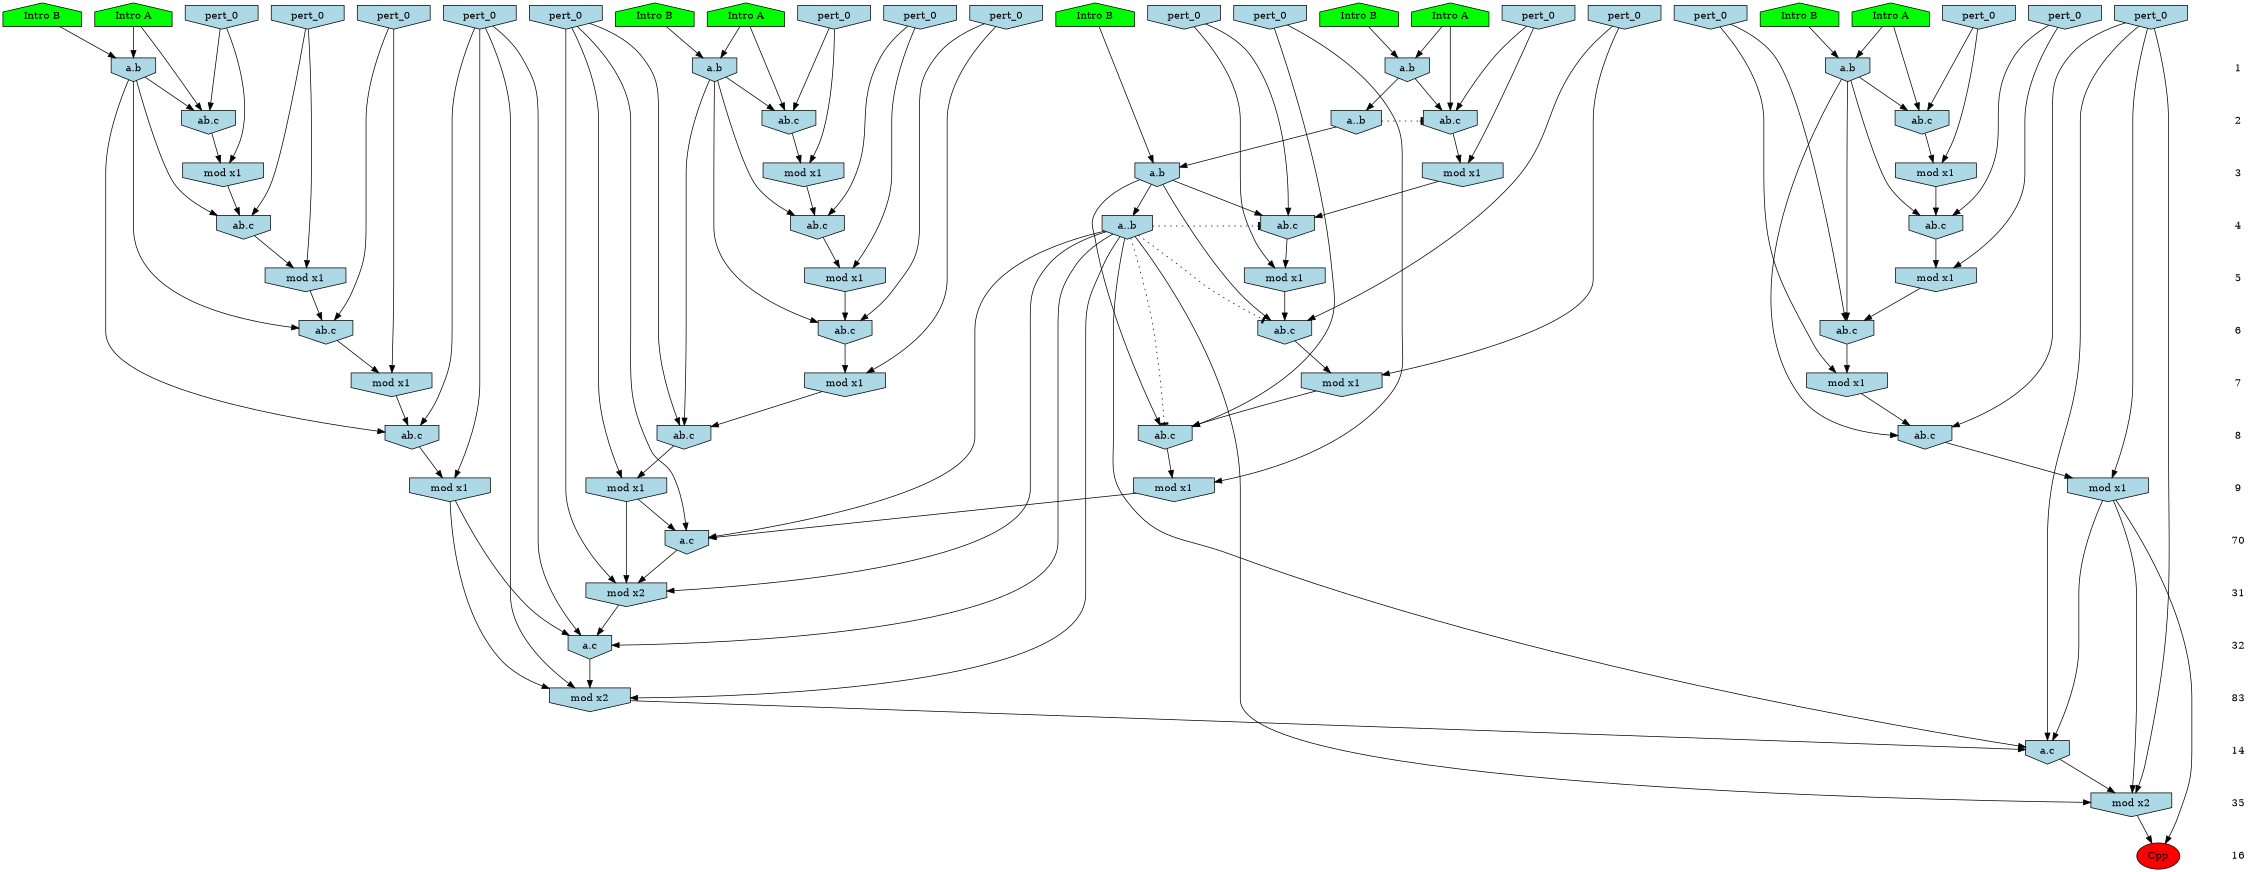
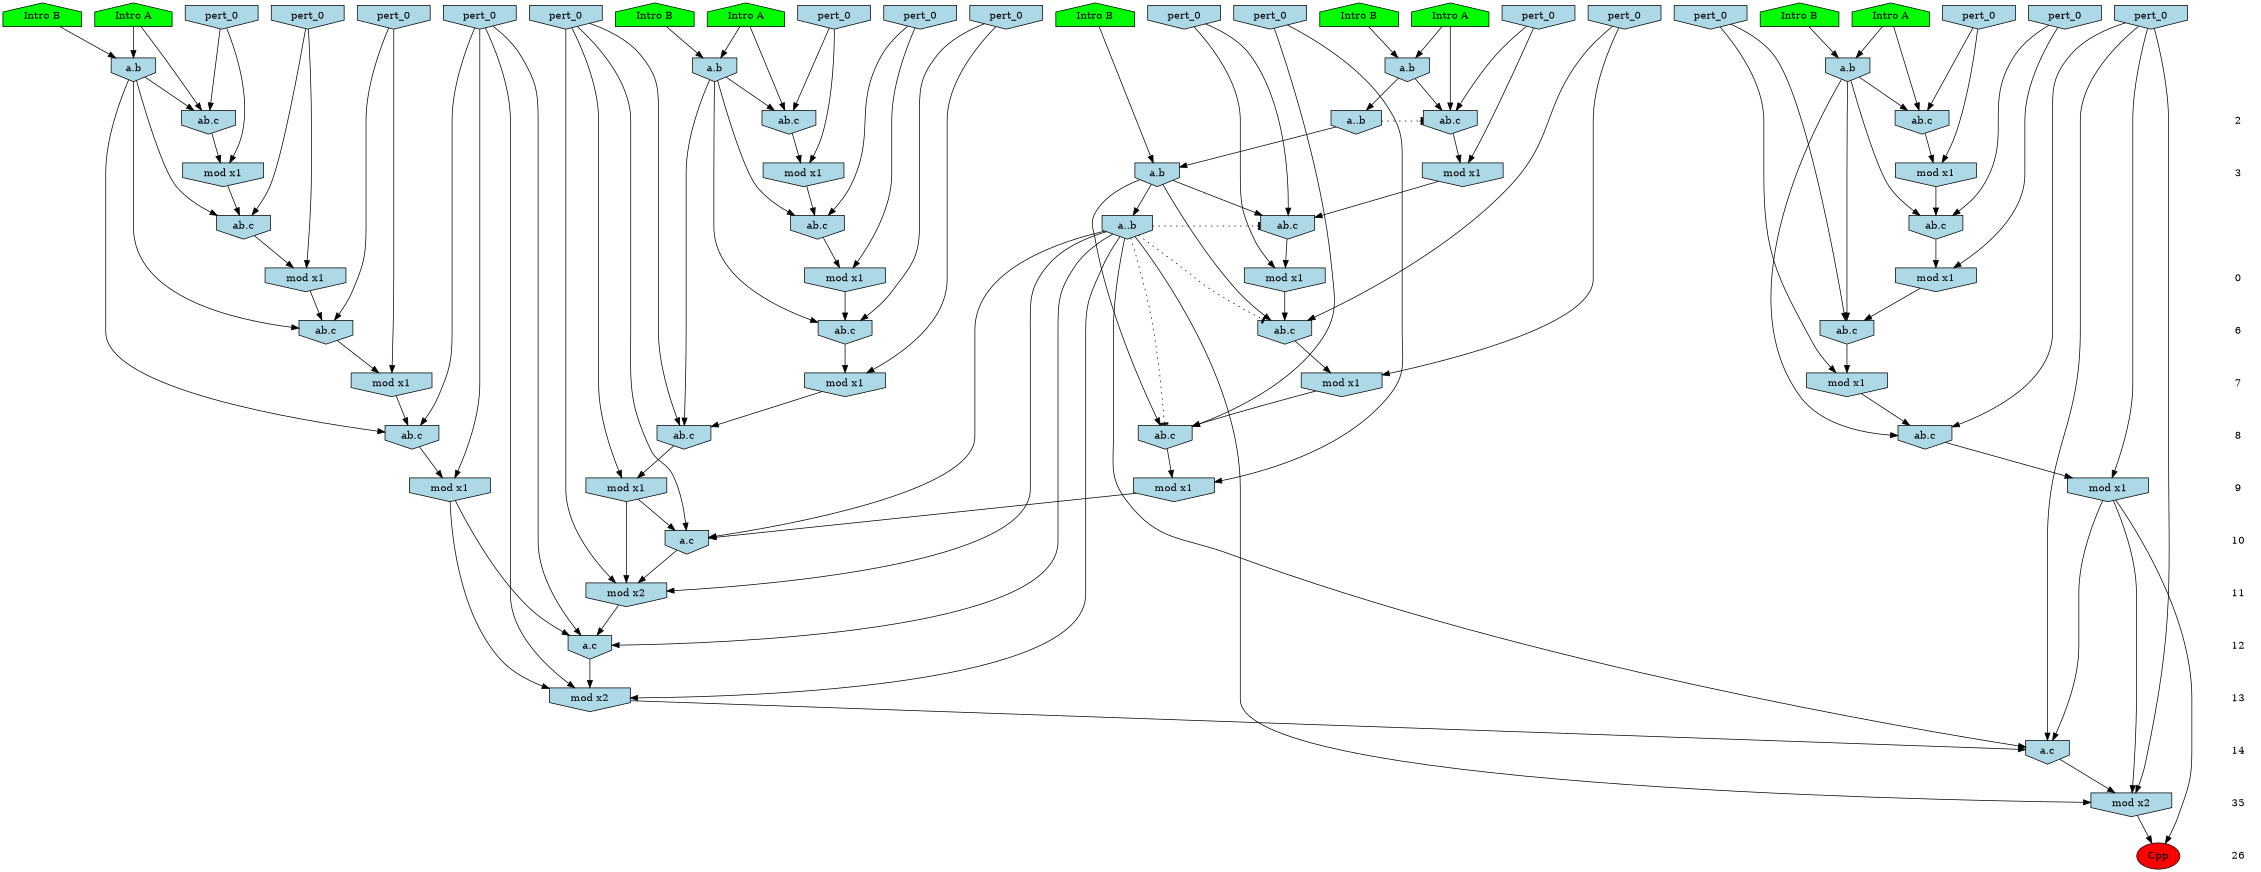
  digraph {
    ranksep=.5
    node [fillcolor=lightblue shape=invhouse style=filled]
    n1 [fillcolor=green label="Intro A" shape=house]
    n2 [fillcolor=green label="Intro A" shape=house]
    n3 [fillcolor=green label="Intro B" shape=house]
    n4 [fillcolor=green label="Intro B" shape=house]
    n5 [fillcolor=green label="Intro A" shape=house]
    n6 [fillcolor=green label="Intro B" shape=house]
    n7 [fillcolor=green label="Intro A" shape=house]
    n8 [fillcolor=green label="Intro B" shape=house]
    n9 [fillcolor=green label="Intro B" shape=house]
    n10 [label=pert_0]
    n11 [label=pert_0]
    n12 [label=pert_0]
    n13 [label=pert_0]
    n14 [label=pert_0]
    n15 [label=pert_0]
    n16 [label=pert_0]
    n17 [label=pert_0]
    n18 [label=pert_0]
    n19 [label=pert_0]
    n20 [label=pert_0]
    n21 [label=pert_0]
    n22 [label=pert_0]
    n23 [label=pert_0]
    n24 [label=pert_0]
    n25 [label=pert_0]
-   1 [shape=plaintext fillcolor="" style=""]
    n27 [label="a.b"]
    n28 [label="a.b"]
    n29 [label="a.b"]
    n30 [label="a.b"]
    2 [shape=plaintext fillcolor="" style=""]
    n32 [label="ab.c"]
    n33 [label="ab.c"]
    n34 [label="ab.c"]
    n35 [label="ab.c"]
    n36 [label="a..b"]
    3 [shape=plaintext fillcolor="" style=""]
    n38 [label="mod x1"]
    n39 [label="mod x1"]
    n40 [label="mod x1"]
    n41 [label="mod x1"]
    n42 [label="a.b"]
-   4 [shape=plaintext fillcolor="" style=""]
    n44 [label="ab.c"]
    n45 [label="ab.c"]
    n46 [label="ab.c"]
    n47 [label="ab.c"]
    n48 [label="a..b"]
-   5 [shape=plaintext fillcolor="" style=""]
+   5 [shape=plaintext label=0 fillcolor="" style=""]
    n50 [label="mod x1"]
    n51 [label="mod x1"]
    n52 [label="mod x1"]
    n53 [label="mod x1"]
    6 [shape=plaintext fillcolor="" style=""]
    n55 [label="ab.c"]
    n56 [label="ab.c"]
    n57 [label="ab.c"]
    n58 [label="ab.c"]
    7 [shape=plaintext fillcolor="" style=""]
    n60 [label="mod x1"]
    n61 [label="mod x1"]
    n62 [label="mod x1"]
    n63 [label="mod x1"]
    8 [shape=plaintext fillcolor="" style=""]
    n65 [label="ab.c"]
    n66 [label="ab.c"]
    n67 [label="ab.c"]
    n68 [label="ab.c"]
    9 [shape=plaintext fillcolor="" style=""]
    n70 [label="mod x1"]
    n71 [label="mod x1"]
    n72 [label="mod x1"]
    n73 [label="mod x1"]
-   10 [shape=plaintext label=70 fillcolor="" style=""]
+   10 [shape=plaintext fillcolor="" style=""]
    n75 [label="a.c"]
-   11 [shape=plaintext label=31 fillcolor="" style=""]
+   11 [shape=plaintext fillcolor="" style=""]
    n77 [label="mod x2"]
-   12 [shape=plaintext label=32 fillcolor="" style=""]
+   12 [shape=plaintext fillcolor="" style=""]
    n79 [label="a.c"]
-   13 [shape=plaintext label=83 fillcolor="" style=""]
+   13 [shape=plaintext fillcolor="" style=""]
    n81 [label="mod x2"]
    14 [shape=plaintext fillcolor="" style=""]
    n83 [label="a.c"]
    n84 [label=35 shape=plaintext fillcolor="" style=""]
    n85 [label="mod x2"]
-   16 [shape=plaintext fillcolor="" style=""]
+   16 [shape=plaintext label=26 fillcolor="" style=""]
    n87 [fillcolor=red label=Cpp shape=""]
    subgraph sub_1 {
      rank=same
      n1
      n2
      n3
      n4
      n5
      n6
      n7
      n8
      n9
      n10
      n11
      n12
      n13
      n14
      n15
      n16
      n17
      n18
      n19
      n20
      n21
      n22
      n23
      n24
      n25
    }
    subgraph sub_2 {
      rank=same
-     1
      n27
      n28
      n29
      n30
    }
    subgraph sub_3 {
      rank=same
      2
      n32
      n33
      n34
      n35
      n36
    }
    subgraph sub_4 {
      rank=same
      3
      n38
      n39
      n40
      n41
      n42
    }
    subgraph sub_5 {
      rank=same
-     4
      n44
      n45
      n46
      n47
      n48
    }
    subgraph sub_6 {
      rank=same
      5
      n50
      n51
      n52
      n53
    }
    subgraph sub_7 {
      rank=same
      6
      n55
      n56
      n57
      n58
    }
    subgraph sub_8 {
      rank=same
      7
      n60
      n61
      n62
      n63
    }
    subgraph sub_9 {
      rank=same
      8
      n65
      n66
      n67
      n68
    }
    subgraph sub_10 {
      rank=same
      9
      n70
      n71
      n72
      n73
    }
    subgraph sub_11 {
      rank=same
      10
      n75
    }
    subgraph sub_12 {
      rank=same
      11
      n77
    }
    subgraph sub_13 {
      rank=same
      12
      n79
    }
    subgraph sub_14 {
      rank=same
      13
      n81
    }
    subgraph sub_15 {
      rank=same
      14
      n83
    }
    subgraph sub_16 {
      rank=same
      n84
      n85
    }
    subgraph sub_17 {
      rank=same
      16
      n87
    }
    n1 -> n30
    n1 -> n32
    n2 -> n28
    n2 -> n34
    n3 -> n42
    n4 -> n27
    n5 -> n27
    n5 -> n33
    n6 -> n30
    n7 -> n29
    n7 -> n35
    n8 -> n29
    n9 -> n28
    n10 -> n66
    n10 -> n71
    n10 -> n83
    n10 -> n85
    n11 -> n32
    n11 -> n38
    n12 -> n45
    n12 -> n52
    n13 -> n33
    n13 -> n40
    n14 -> n44
    n14 -> n50
    n15 -> n67
    n15 -> n73
    n16 -> n34
    n16 -> n39
    n17 -> n46
    n17 -> n51
    n18 -> n68
    n18 -> n72
    n18 -> n75
    n18 -> n77
    n19 -> n58
    n19 -> n63
    n20 -> n56
    n20 -> n60
    n21 -> n35
    n21 -> n41
    n22 -> n57
    n22 -> n61
    n23 -> n47
    n23 -> n53
    n24 -> n65
    n24 -> n70
    n24 -> n79
    n24 -> n81
    n25 -> n55
    n25 -> n62
-   1 -> 2 [style=invis]
    n27 -> n33
    n27 -> n46
    n27 -> n56
    n27 -> n65
    n28 -> n34
    n28 -> n45
    n28 -> n57
    n28 -> n66
    n29 -> n35
    n29 -> n36
    n30 -> n32
    n30 -> n44
    n30 -> n55
    n30 -> n68
    2 -> 3 [style=invis]
    n32 -> n38
    n33 -> n40
    n34 -> n39
    n35 -> n41
    n36 -> n35 [arrowhead=tee style=dotted]
    n36 -> n42
-   3 -> 4 [style=invis]
    n38 -> n44
    n39 -> n45
    n40 -> n46
    n41 -> n47
    n42 -> n47
    n42 -> n48
    n42 -> n58
    n42 -> n67
-   4 -> 5 [style=invis]
    n44 -> n50
    n45 -> n52
    n46 -> n51
    n47 -> n53
    n48 -> n47 [arrowhead=tee style=dotted]
    n48 -> n58 [arrowhead=tee style=dotted]
    n48 -> n67 [arrowhead=tee style=dotted]
    n48 -> n75
    n48 -> n77
    n48 -> n79
    n48 -> n81
    n48 -> n83
    n48 -> n85
    5 -> 6 [style=invis]
    n50 -> n55
    n51 -> n56
    n52 -> n57
    n53 -> n58
    6 -> 7 [style=invis]
    n55 -> n62
    n56 -> n60
    n57 -> n61
    n58 -> n63
    7 -> 8 [style=invis]
    n60 -> n65
    n61 -> n66
    n62 -> n68
    n63 -> n67
    8 -> 9 [style=invis]
    n65 -> n70
    n66 -> n71
    n67 -> n73
    n68 -> n72
    9 -> 10 [style=invis]
    n70 -> n79
    n70 -> n81
    n71 -> n83
    n71 -> n85
    n71 -> n87
    n72 -> n75
    n72 -> n77
    n73 -> n75
    10 -> 11 [style=invis]
    n75 -> n77
    11 -> 12 [style=invis]
    n77 -> n79
    12 -> 13 [style=invis]
    n79 -> n81
    13 -> 14 [style=invis]
    n81 -> n83
    14 -> n84 [style=invis]
    n83 -> n85
    n84 -> 16 [style=invis]
    n85 -> n87
  }
